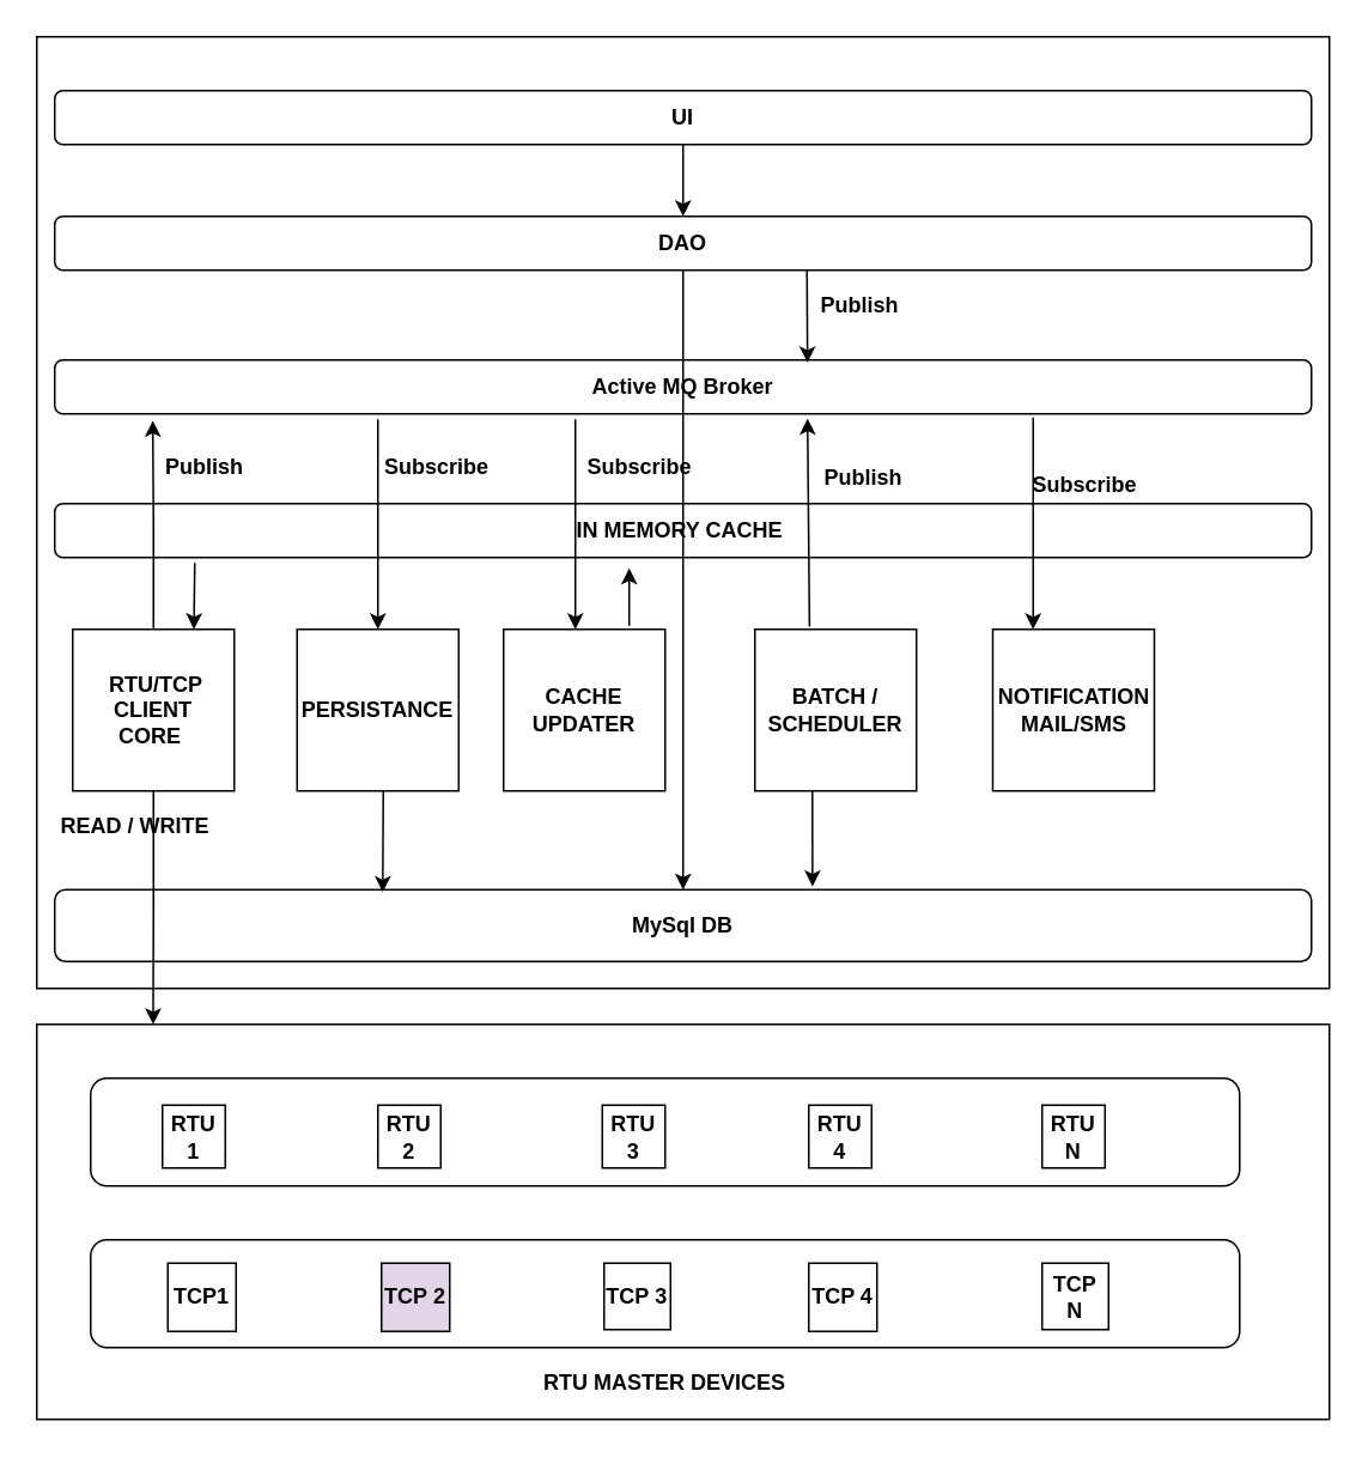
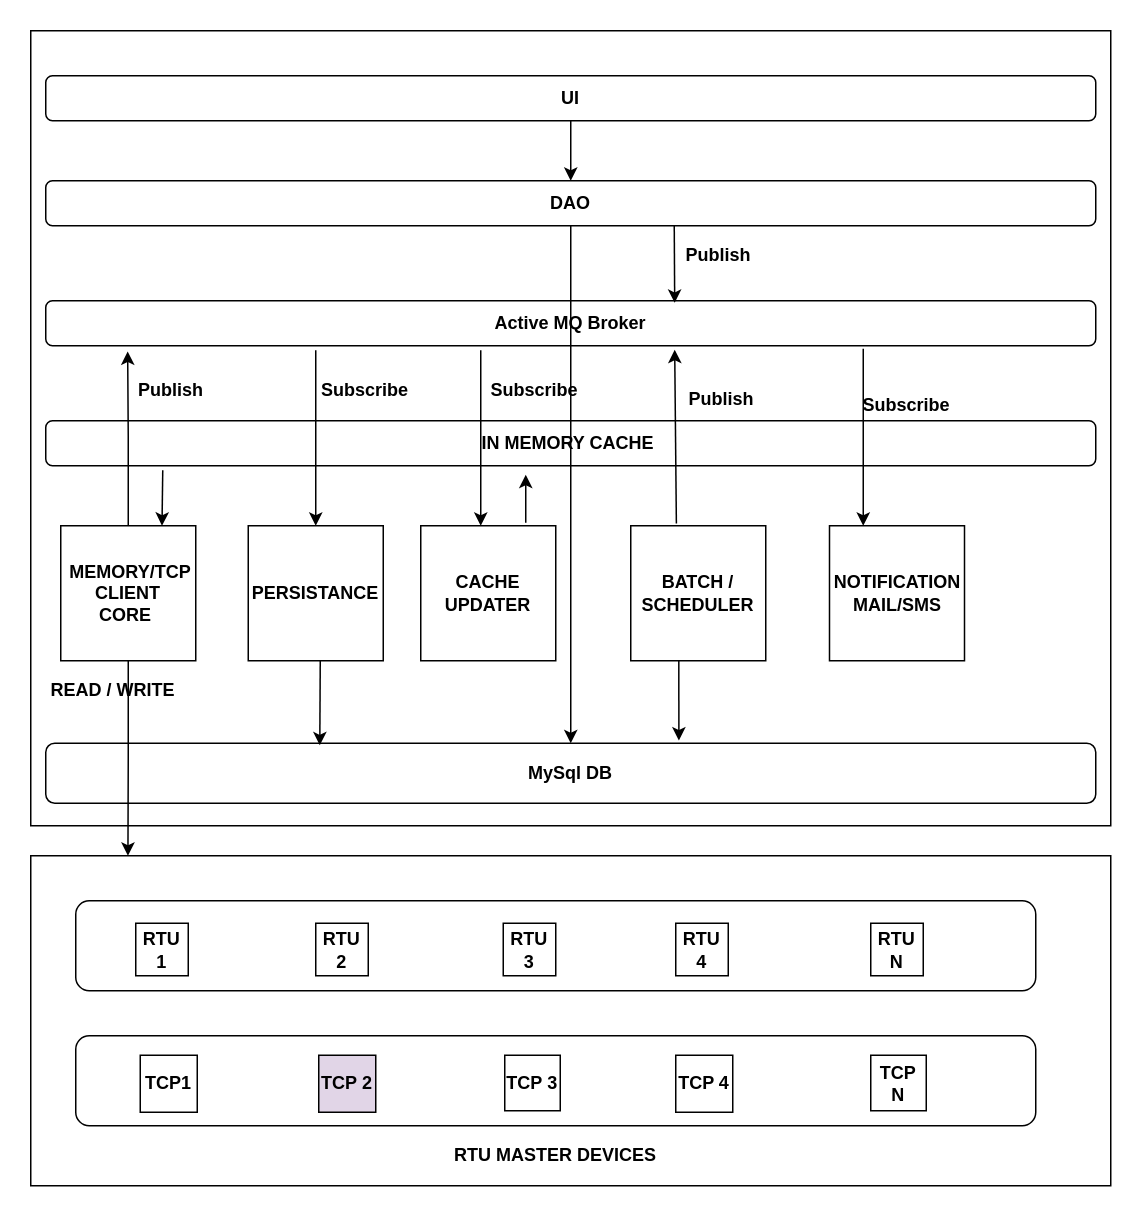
  <mxCell id="0" />
  <mxCell id="1" parent="0" />
  <mxCell id="2" value="" style="rounded=0;whiteSpace=wrap;html=1;" vertex="1" parent="1"><mxGeometry x="20" y="20" width="720" height="530" as="geometry" /></mxCell>
  <mxCell id="3" value="" style="rounded=0;whiteSpace=wrap;html=1;fontStyle=1" vertex="1" parent="1"><mxGeometry x="20" y="570" width="720" height="220" as="geometry" /></mxCell>
  <mxCell id="4" value="&lt;b&gt;Active MQ Broker&lt;/b&gt;" style="rounded=1;whiteSpace=wrap;html=1;" vertex="1" parent="1"><mxGeometry x="30" y="200" width="700" height="30" as="geometry" /></mxCell>
  <mxCell id="5" value="&lt;b&gt;MySql DB&lt;/b&gt;" style="rounded=1;whiteSpace=wrap;html=1;" vertex="1" parent="1"><mxGeometry x="30" y="495" width="700" height="40" as="geometry" /></mxCell>
  <mxCell id="6" value="" style="rounded=1;whiteSpace=wrap;html=1;" vertex="1" parent="1"><mxGeometry x="50" y="600" width="640" height="60" as="geometry" /></mxCell>
  <mxCell id="7" value="&lt;b&gt;RTU 1&lt;/b&gt;" style="whiteSpace=wrap;html=1;aspect=fixed;" vertex="1" parent="1"><mxGeometry x="90" y="615" width="35" height="35" as="geometry" /></mxCell>
  <mxCell id="8" value="&lt;b&gt;RTU 2&lt;/b&gt;" style="whiteSpace=wrap;html=1;aspect=fixed;" vertex="1" parent="1"><mxGeometry x="210" y="615" width="35" height="35" as="geometry" /></mxCell>
  <mxCell id="9" value="&lt;b&gt;RTU 3&lt;/b&gt;" style="whiteSpace=wrap;html=1;aspect=fixed;" vertex="1" parent="1"><mxGeometry x="335" y="615" width="35" height="35" as="geometry" /></mxCell>
  <mxCell id="10" value="&lt;b&gt;RTU 4&lt;/b&gt;" style="whiteSpace=wrap;html=1;aspect=fixed;" vertex="1" parent="1"><mxGeometry x="450" y="615" width="35" height="35" as="geometry" /></mxCell>
  <mxCell id="11" value="&lt;b&gt;RTU N&lt;/b&gt;" style="whiteSpace=wrap;html=1;aspect=fixed;" vertex="1" parent="1"><mxGeometry x="580" y="615" width="35" height="35" as="geometry" /></mxCell>
  <mxCell id="12" value="" style="rounded=1;whiteSpace=wrap;html=1;" vertex="1" parent="1"><mxGeometry x="50" y="690" width="640" height="60" as="geometry" /></mxCell>
  <mxCell id="13" value="&lt;b&gt;TCP1&lt;/b&gt;" style="whiteSpace=wrap;html=1;aspect=fixed;" vertex="1" parent="1"><mxGeometry x="93" y="703" width="38" height="38" as="geometry" /></mxCell>
  <mxCell id="14" value="&lt;b&gt;TCP&amp;nbsp;2&lt;/b&gt;" style="whiteSpace=wrap;html=1;aspect=fixed;fillColor=#e1d5e7;" vertex="1" parent="1"><mxGeometry x="212" y="703" width="38" height="38" as="geometry" /></mxCell>
  <mxCell id="15" value="&lt;b&gt;TCP&amp;nbsp;3&lt;/b&gt;" style="whiteSpace=wrap;html=1;aspect=fixed;" vertex="1" parent="1"><mxGeometry x="336" y="703" width="37" height="37" as="geometry" /></mxCell>
  <mxCell id="16" value="&lt;b&gt;TCP 4&lt;/b&gt;" style="whiteSpace=wrap;html=1;aspect=fixed;" vertex="1" parent="1"><mxGeometry x="450" y="703" width="38" height="38" as="geometry" /></mxCell>
  <mxCell id="17" value="&lt;b&gt;TCP N&lt;/b&gt;" style="whiteSpace=wrap;html=1;aspect=fixed;" vertex="1" parent="1"><mxGeometry x="580" y="703" width="37" height="37" as="geometry" /></mxCell>
  <mxCell id="18" value="&lt;b&gt;RTU MASTER DEVICES&lt;/b&gt;" style="text;html=1;strokeColor=none;fillColor=none;align=center;verticalAlign=middle;whiteSpace=wrap;rounded=0;" vertex="1" parent="1"><mxGeometry x="260" y="760" width="220" height="20" as="geometry" /></mxCell>
  <mxCell id="19" style="edgeStyle=orthogonalEdgeStyle;rounded=0;orthogonalLoop=1;jettySize=auto;html=1;entryX=0.09;entryY=0;entryDx=0;entryDy=0;entryPerimeter=0;" edge="1" parent="1" source="20" target="3"><mxGeometry relative="1" as="geometry" /></mxCell>
- <mxCell id="20" value="&lt;b&gt;&amp;nbsp;RTU/TCP CLIENT&lt;br&gt;&lt;/b&gt;&lt;b&gt;CORE&amp;nbsp;&lt;/b&gt;&lt;b&gt;&lt;br&gt;&lt;/b&gt;" style="whiteSpace=wrap;html=1;aspect=fixed;" vertex="1" parent="1"><mxGeometry x="40" y="350" width="90" height="90" as="geometry" /></mxCell>
+ <mxCell id="20" value="&lt;b&gt;&amp;nbsp;MEMORY/TCP CLIENT&lt;br&gt;&lt;/b&gt;&lt;b&gt;CORE&amp;nbsp;&lt;/b&gt;&lt;b&gt;&lt;br&gt;&lt;/b&gt;" style="whiteSpace=wrap;html=1;aspect=fixed;" vertex="1" parent="1"><mxGeometry x="40" y="350" width="90" height="90" as="geometry" /></mxCell>
  <mxCell id="21" value="&lt;b&gt;PERSISTANCE&lt;/b&gt;" style="whiteSpace=wrap;html=1;aspect=fixed;" vertex="1" parent="1"><mxGeometry x="165" y="350" width="90" height="90" as="geometry" /></mxCell>
  <mxCell id="22" value="&lt;b&gt;IN MEMORY CACHE&amp;nbsp;&lt;/b&gt;" style="rounded=1;whiteSpace=wrap;html=1;" vertex="1" parent="1"><mxGeometry x="30" y="280" width="700" height="30" as="geometry" /></mxCell>
  <mxCell id="23" style="edgeStyle=orthogonalEdgeStyle;rounded=0;orthogonalLoop=1;jettySize=auto;html=1;entryX=0.5;entryY=0;entryDx=0;entryDy=0;" edge="1" parent="1" source="24" target="5"><mxGeometry relative="1" as="geometry" /></mxCell>
  <mxCell id="24" value="&lt;b&gt;DAO&lt;/b&gt;" style="rounded=1;whiteSpace=wrap;html=1;" vertex="1" parent="1"><mxGeometry x="30" y="120" width="700" height="30" as="geometry" /></mxCell>
  <mxCell id="25" style="edgeStyle=orthogonalEdgeStyle;rounded=0;orthogonalLoop=1;jettySize=auto;html=1;entryX=0.5;entryY=0;entryDx=0;entryDy=0;" edge="1" parent="1" source="26" target="24"><mxGeometry relative="1" as="geometry" /></mxCell>
  <mxCell id="26" value="&lt;b&gt;UI&lt;/b&gt;" style="rounded=1;whiteSpace=wrap;html=1;" vertex="1" parent="1"><mxGeometry x="30" y="50" width="700" height="30" as="geometry" /></mxCell>
  <mxCell id="27" style="edgeStyle=orthogonalEdgeStyle;rounded=0;orthogonalLoop=1;jettySize=auto;html=1;entryX=0.078;entryY=1.127;entryDx=0;entryDy=0;entryPerimeter=0;" edge="1" parent="1" source="20" target="4"><mxGeometry relative="1" as="geometry" /></mxCell>
  <mxCell id="28" value="" style="endArrow=classic;html=1;entryX=0.599;entryY=0.047;entryDx=0;entryDy=0;entryPerimeter=0;" edge="1" parent="1" target="4"><mxGeometry width="50" height="50" relative="1" as="geometry"><mxPoint x="449" y="150" as="sourcePoint" /><mxPoint x="435" y="200" as="targetPoint" /></mxGeometry></mxCell>
  <mxCell id="29" value="&lt;b&gt;CACHE&lt;br&gt;&lt;/b&gt;&lt;b&gt;UPDATER&lt;/b&gt;&lt;b&gt;&lt;br&gt;&lt;/b&gt;" style="whiteSpace=wrap;html=1;aspect=fixed;" vertex="1" parent="1"><mxGeometry x="280" y="350" width="90" height="90" as="geometry" /></mxCell>
  <mxCell id="30" value="&lt;b&gt;Publish&lt;/b&gt;" style="text;html=1;resizable=0;points=[];autosize=1;align=left;verticalAlign=top;spacingTop=-4;" vertex="1" parent="1"><mxGeometry x="90" y="250" width="60" height="20" as="geometry" /></mxCell>
  <mxCell id="31" value="" style="endArrow=classic;html=1;entryX=0.5;entryY=0;entryDx=0;entryDy=0;" edge="1" parent="1" target="21"><mxGeometry width="50" height="50" relative="1" as="geometry"><mxPoint x="210" y="233" as="sourcePoint" /><mxPoint x="210" y="340" as="targetPoint" /></mxGeometry></mxCell>
  <mxCell id="32" value="&lt;b&gt;Subscribe&lt;/b&gt;" style="text;html=1;resizable=0;points=[];autosize=1;align=left;verticalAlign=top;spacingTop=-4;" vertex="1" parent="1"><mxGeometry x="212" y="250" width="70" height="20" as="geometry" /></mxCell>
  <mxCell id="33" value="" style="endArrow=classic;html=1;entryX=0.5;entryY=0;entryDx=0;entryDy=0;" edge="1" parent="1"><mxGeometry width="50" height="50" relative="1" as="geometry"><mxPoint x="320" y="233" as="sourcePoint" /><mxPoint x="320" y="350" as="targetPoint" /></mxGeometry></mxCell>
  <mxCell id="34" value="&lt;b&gt;Subscribe&lt;/b&gt;" style="text;html=1;resizable=0;points=[];autosize=1;align=left;verticalAlign=top;spacingTop=-4;" vertex="1" parent="1"><mxGeometry x="325" y="250" width="70" height="20" as="geometry" /></mxCell>
  <mxCell id="35" value="" style="endArrow=classic;html=1;entryX=0.75;entryY=0;entryDx=0;entryDy=0;" edge="1" parent="1" target="20"><mxGeometry width="50" height="50" relative="1" as="geometry"><mxPoint x="108" y="313" as="sourcePoint" /><mxPoint x="108" y="350" as="targetPoint" /></mxGeometry></mxCell>
  <mxCell id="36" value="" style="endArrow=classic;html=1;" edge="1" parent="1"><mxGeometry width="50" height="50" relative="1" as="geometry"><mxPoint x="350" y="348" as="sourcePoint" /><mxPoint x="350" y="316" as="targetPoint" /></mxGeometry></mxCell>
  <mxCell id="37" value="&lt;b&gt;Publish&lt;/b&gt;" style="text;html=1;resizable=0;points=[];autosize=1;align=left;verticalAlign=top;spacingTop=-4;" vertex="1" parent="1"><mxGeometry x="455" y="160" width="60" height="20" as="geometry" /></mxCell>
  <mxCell id="38" value="" style="endArrow=classic;html=1;entryX=0.261;entryY=0.035;entryDx=0;entryDy=0;entryPerimeter=0;" edge="1" parent="1" target="5"><mxGeometry width="50" height="50" relative="1" as="geometry"><mxPoint x="213" y="440" as="sourcePoint" /><mxPoint x="250" y="470" as="targetPoint" /></mxGeometry></mxCell>
  <mxCell id="39" value="&lt;b&gt;BATCH / SCHEDULER&lt;br&gt;&lt;/b&gt;" style="whiteSpace=wrap;html=1;aspect=fixed;" vertex="1" parent="1"><mxGeometry x="420" y="350" width="90" height="90" as="geometry" /></mxCell>
  <mxCell id="40" value="" style="endArrow=classic;html=1;exitX=0.356;exitY=0.998;exitDx=0;exitDy=0;exitPerimeter=0;entryX=0.603;entryY=-0.045;entryDx=0;entryDy=0;entryPerimeter=0;" edge="1" parent="1" source="39" target="5"><mxGeometry width="50" height="50" relative="1" as="geometry"><mxPoint x="440" y="490" as="sourcePoint" /><mxPoint x="500" y="460" as="targetPoint" /></mxGeometry></mxCell>
  <mxCell id="41" value="&lt;b&gt;NOTIFICATION&lt;br&gt;MAIL/SMS&lt;br&gt;&lt;/b&gt;" style="whiteSpace=wrap;html=1;aspect=fixed;" vertex="1" parent="1"><mxGeometry x="552.5" y="350" width="90" height="90" as="geometry" /></mxCell>
  <mxCell id="42" value="" style="endArrow=classic;html=1;entryX=0.599;entryY=1.087;entryDx=0;entryDy=0;entryPerimeter=0;exitX=0.338;exitY=-0.016;exitDx=0;exitDy=0;exitPerimeter=0;" edge="1" parent="1" source="39" target="4"><mxGeometry width="50" height="50" relative="1" as="geometry"><mxPoint x="449" y="340" as="sourcePoint" /><mxPoint x="500" y="310" as="targetPoint" /></mxGeometry></mxCell>
  <mxCell id="43" value="&lt;b&gt;Publish&lt;/b&gt;" style="text;html=1;resizable=0;points=[];autosize=1;align=left;verticalAlign=top;spacingTop=-4;" vertex="1" parent="1"><mxGeometry x="457" y="256" width="60" height="20" as="geometry" /></mxCell>
  <mxCell id="44" value="" style="endArrow=classic;html=1;entryX=0.25;entryY=0;entryDx=0;entryDy=0;" edge="1" parent="1" target="41"><mxGeometry width="50" height="50" relative="1" as="geometry"><mxPoint x="575" y="232" as="sourcePoint" /><mxPoint x="620" y="230" as="targetPoint" /></mxGeometry></mxCell>
  <mxCell id="45" value="&lt;b&gt;Subscribe&lt;/b&gt;" style="text;html=1;resizable=0;points=[];autosize=1;align=left;verticalAlign=top;spacingTop=-4;" vertex="1" parent="1"><mxGeometry x="572.5" y="260" width="70" height="20" as="geometry" /></mxCell>
  <mxCell id="46" value="&lt;b&gt;READ / WRITE&lt;/b&gt;" style="text;html=1;strokeColor=none;fillColor=none;align=center;verticalAlign=middle;whiteSpace=wrap;rounded=0;" vertex="1" parent="1"><mxGeometry x="30" y="450" width="90" height="20" as="geometry" /></mxCell>
